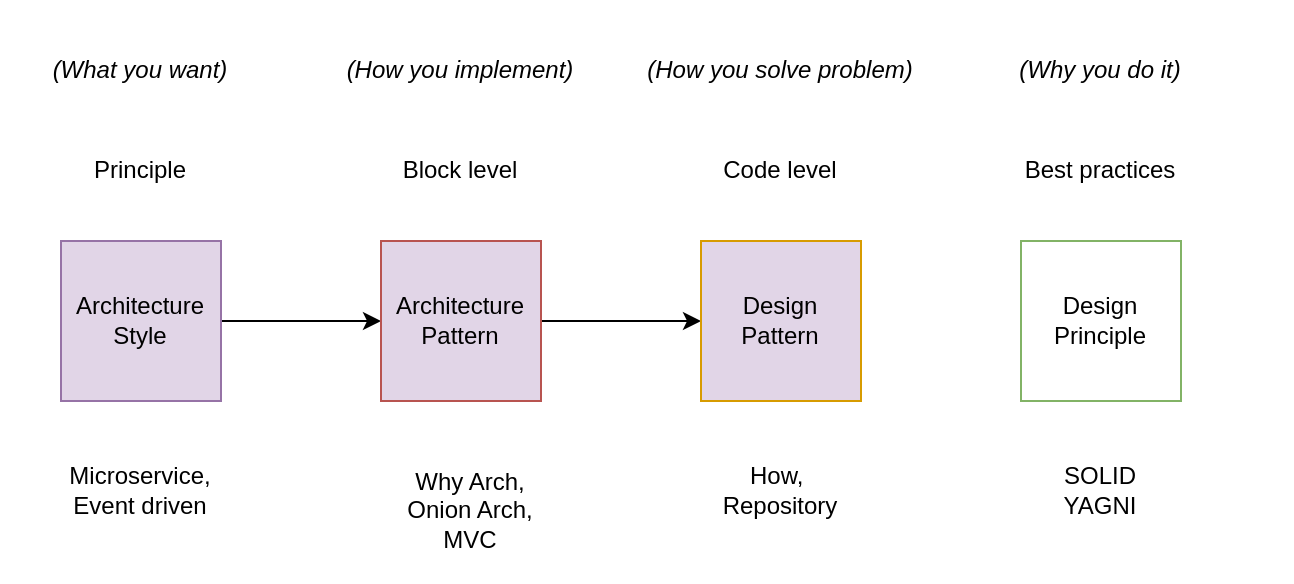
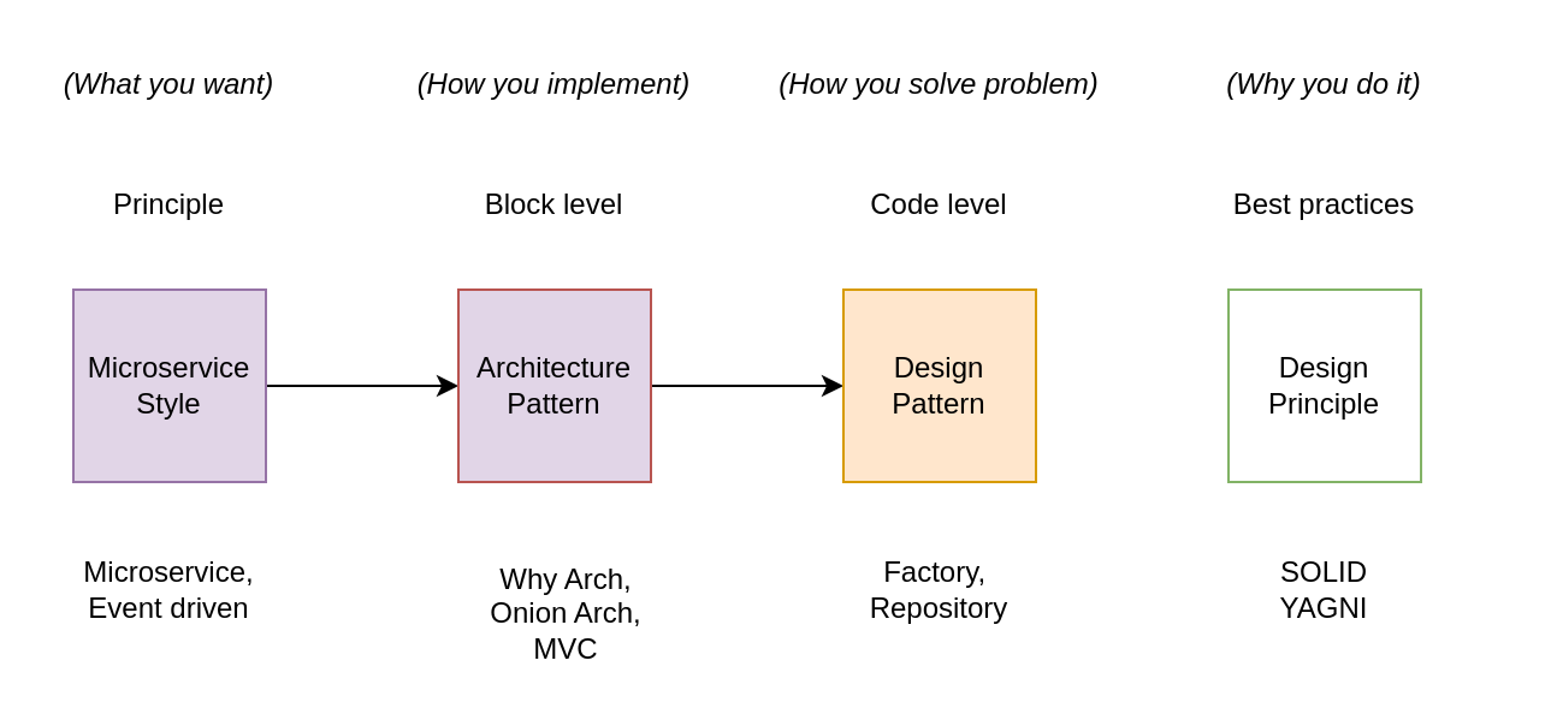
  <mxCell id="0" />
  <mxCell id="1" parent="0" />
  <mxCell id="2" value="" style="edgeStyle=orthogonalEdgeStyle;rounded=0;orthogonalLoop=1;jettySize=auto;html=1;" edge="1" parent="1" source="3" target="5"><mxGeometry relative="1" as="geometry" /></mxCell>
- <mxCell id="3" value="Architecture&lt;br&gt;Style" style="whiteSpace=wrap;html=1;aspect=fixed;fillColor=#e1d5e7;strokeColor=#9673a6;" vertex="1" parent="1"><mxGeometry x="30" y="120" width="80" height="80" as="geometry" /></mxCell>
+ <mxCell id="3" value="Microservice&lt;br&gt;Style" style="whiteSpace=wrap;html=1;aspect=fixed;fillColor=#e1d5e7;strokeColor=#9673a6;" vertex="1" parent="1"><mxGeometry x="30" y="120" width="80" height="80" as="geometry" /></mxCell>
  <mxCell id="4" value="" style="edgeStyle=orthogonalEdgeStyle;rounded=0;orthogonalLoop=1;jettySize=auto;html=1;" edge="1" parent="1" source="5" target="6"><mxGeometry relative="1" as="geometry" /></mxCell>
  <mxCell id="5" value="Architecture&lt;br&gt;Pattern" style="whiteSpace=wrap;html=1;aspect=fixed;fillColor=#e1d5e7;strokeColor=#b85450;" vertex="1" parent="1"><mxGeometry x="190" y="120" width="80" height="80" as="geometry" /></mxCell>
- <mxCell id="6" value="Design&lt;br&gt;Pattern" style="whiteSpace=wrap;html=1;aspect=fixed;fillColor=#e1d5e7;strokeColor=#d79b00;" vertex="1" parent="1"><mxGeometry x="350" y="120" width="80" height="80" as="geometry" /></mxCell>
+ <mxCell id="6" value="Design&lt;br&gt;Pattern" style="whiteSpace=wrap;html=1;aspect=fixed;fillColor=#ffe6cc;strokeColor=#d79b00;" vertex="1" parent="1"><mxGeometry x="350" y="120" width="80" height="80" as="geometry" /></mxCell>
  <mxCell id="7" value="Design&lt;br&gt;Principle" style="whiteSpace=wrap;html=1;aspect=fixed;fillColor=#ffffff;strokeColor=#82b366;" vertex="1" parent="1"><mxGeometry x="510" y="120" width="80" height="80" as="geometry" /></mxCell>
  <mxCell id="8" value="&lt;i&gt;(What you want)&lt;/i&gt;" style="text;html=1;strokeColor=none;fillColor=none;align=center;verticalAlign=middle;whiteSpace=wrap;rounded=0;" vertex="1" parent="1"><mxGeometry x="20" y="20" width="100" height="30" as="geometry" /></mxCell>
  <mxCell id="9" value="(How you implement)" style="text;html=1;strokeColor=none;fillColor=none;align=center;verticalAlign=middle;whiteSpace=wrap;rounded=0;fontStyle=2" vertex="1" parent="1"><mxGeometry x="155" y="20" width="150" height="30" as="geometry" /></mxCell>
  <mxCell id="10" value="(How you solve problem)" style="text;html=1;strokeColor=none;fillColor=none;align=center;verticalAlign=middle;whiteSpace=wrap;rounded=0;fontStyle=2" vertex="1" parent="1"><mxGeometry x="315" y="20" width="150" height="30" as="geometry" /></mxCell>
  <mxCell id="11" value="(Why you do it)" style="text;html=1;strokeColor=none;fillColor=none;align=center;verticalAlign=middle;whiteSpace=wrap;rounded=0;fontStyle=2" vertex="1" parent="1"><mxGeometry x="475" y="20" width="150" height="30" as="geometry" /></mxCell>
  <mxCell id="12" value="Principle" style="text;html=1;strokeColor=none;fillColor=none;align=center;verticalAlign=middle;whiteSpace=wrap;rounded=0;" vertex="1" parent="1"><mxGeometry x="40" y="70" width="60" height="30" as="geometry" /></mxCell>
  <mxCell id="13" value="Block level" style="text;html=1;strokeColor=none;fillColor=none;align=center;verticalAlign=middle;whiteSpace=wrap;rounded=0;" vertex="1" parent="1"><mxGeometry x="200" y="70" width="60" height="30" as="geometry" /></mxCell>
  <mxCell id="14" value="Code level" style="text;html=1;strokeColor=none;fillColor=none;align=center;verticalAlign=middle;whiteSpace=wrap;rounded=0;" vertex="1" parent="1"><mxGeometry x="360" y="70" width="60" height="30" as="geometry" /></mxCell>
  <mxCell id="15" value="Best practices" style="text;html=1;strokeColor=none;fillColor=none;align=center;verticalAlign=middle;whiteSpace=wrap;rounded=0;" vertex="1" parent="1"><mxGeometry x="510" y="70" width="80" height="30" as="geometry" /></mxCell>
  <mxCell id="16" value="Microservice,&lt;br&gt;Event driven" style="text;html=1;strokeColor=none;fillColor=none;align=center;verticalAlign=middle;whiteSpace=wrap;rounded=0;" vertex="1" parent="1"><mxGeometry x="40" y="230" width="60" height="30" as="geometry" /></mxCell>
  <mxCell id="17" value="SOLID&lt;br&gt;YAGNI" style="text;html=1;strokeColor=none;fillColor=none;align=center;verticalAlign=middle;whiteSpace=wrap;rounded=0;" vertex="1" parent="1"><mxGeometry x="520" y="230" width="60" height="30" as="geometry" /></mxCell>
  <mxCell id="18" value="Why Arch, Onion Arch,&lt;br&gt;MVC" style="text;html=1;strokeColor=none;fillColor=none;align=center;verticalAlign=middle;whiteSpace=wrap;rounded=0;" vertex="1" parent="1"><mxGeometry x="190" y="240" width="90" height="30" as="geometry" /></mxCell>
- <mxCell id="19" value="How,&amp;nbsp;&lt;br&gt;Repository" style="text;html=1;strokeColor=none;fillColor=none;align=center;verticalAlign=middle;whiteSpace=wrap;rounded=0;" vertex="1" parent="1"><mxGeometry x="360" y="230" width="60" height="30" as="geometry" /></mxCell>
+ <mxCell id="19" value="Factory,&amp;nbsp;&lt;br&gt;Repository" style="text;html=1;strokeColor=none;fillColor=none;align=center;verticalAlign=middle;whiteSpace=wrap;rounded=0;" vertex="1" parent="1"><mxGeometry x="360" y="230" width="60" height="30" as="geometry" /></mxCell>
